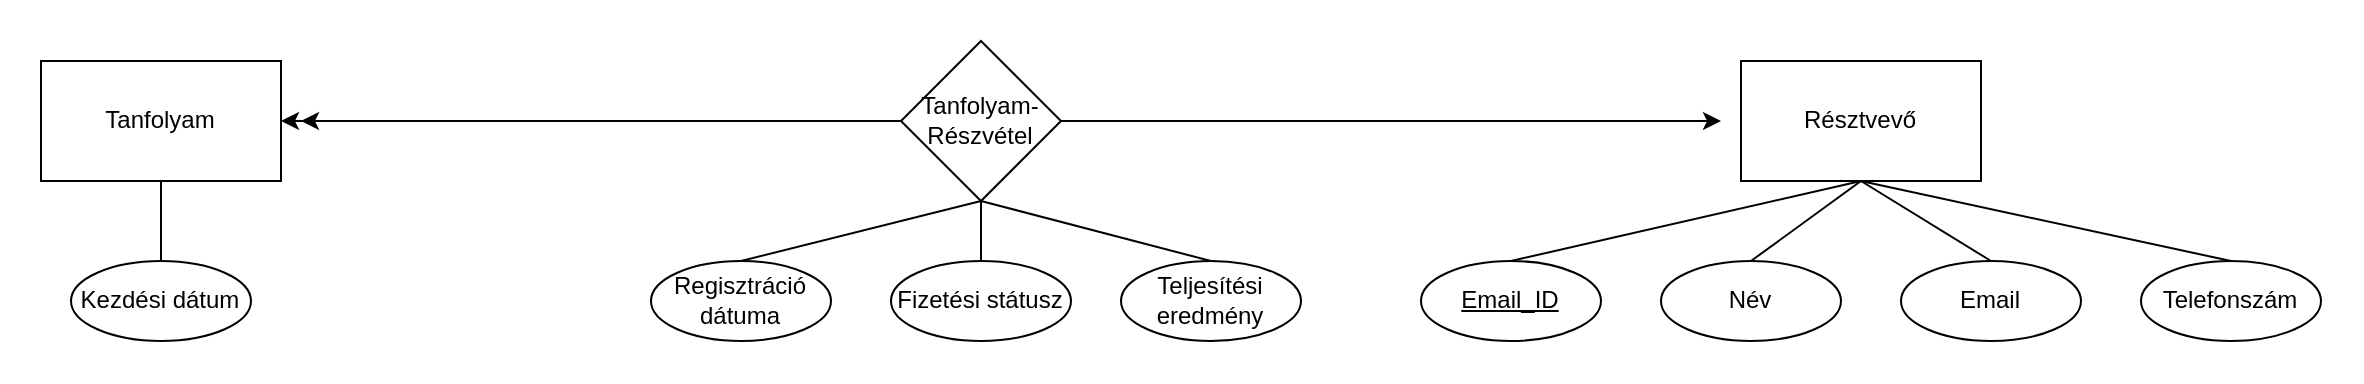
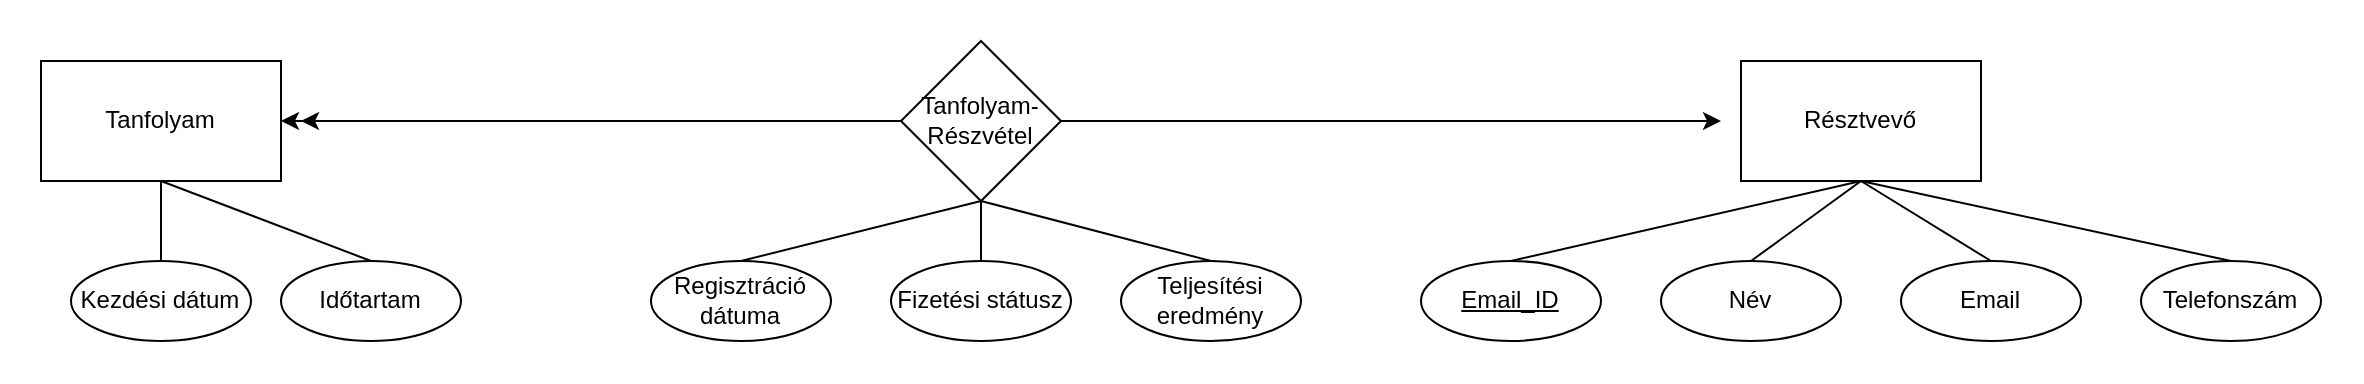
  <mxCell id="0" />
  <mxCell id="1" parent="0" />
  <mxCell id="2" value="Tanfolyam " style="rounded=0;whiteSpace=wrap;html=1;" vertex="1" parent="1"><mxGeometry x="20" y="30" width="120" height="60" as="geometry" /></mxCell>
  <mxCell id="3" value="Résztvevő " style="rounded=0;whiteSpace=wrap;html=1;" vertex="1" parent="1"><mxGeometry x="870" y="30" width="120" height="60" as="geometry" /></mxCell>
  <mxCell id="4" value="Kezdési dátum" style="ellipse;whiteSpace=wrap;html=1;" vertex="1" parent="1"><mxGeometry x="35" y="130" width="90" height="40" as="geometry" /></mxCell>
+ <mxCell id="5" value="Időtartam" style="ellipse;whiteSpace=wrap;html=1;" vertex="1" parent="1"><mxGeometry x="140" y="130" width="90" height="40" as="geometry" /></mxCell>
  <mxCell id="6" value="&lt;u&gt;Email_ID&lt;/u&gt;" style="ellipse;whiteSpace=wrap;html=1;" vertex="1" parent="1"><mxGeometry x="710" y="130" width="90" height="40" as="geometry" /></mxCell>
  <mxCell id="7" value="Név" style="ellipse;whiteSpace=wrap;html=1;" vertex="1" parent="1"><mxGeometry x="830" y="130" width="90" height="40" as="geometry" /></mxCell>
  <mxCell id="8" value="Email" style="ellipse;whiteSpace=wrap;html=1;" vertex="1" parent="1"><mxGeometry x="950" y="130" width="90" height="40" as="geometry" /></mxCell>
  <mxCell id="9" value="Telefonszám" style="ellipse;whiteSpace=wrap;html=1;" vertex="1" parent="1"><mxGeometry x="1070" y="130" width="90" height="40" as="geometry" /></mxCell>
  <mxCell id="10" value="" style="endArrow=none;html=1;rounded=0;entryX=0.5;entryY=1;entryDx=0;entryDy=0;exitX=0.5;exitY=0;exitDx=0;exitDy=0;" edge="1" parent="1" source="4" target="2"><mxGeometry width="50" height="50" relative="1" as="geometry"><mxPoint x="270" y="90" as="sourcePoint" /><mxPoint x="320" y="40" as="targetPoint" /></mxGeometry></mxCell>
+ <mxCell id="11" value="" style="endArrow=none;html=1;rounded=0;entryX=0.5;entryY=1;entryDx=0;entryDy=0;exitX=0.5;exitY=0;exitDx=0;exitDy=0;" edge="1" parent="1" source="5" target="2"><mxGeometry width="50" height="50" relative="1" as="geometry"><mxPoint x="270" y="90" as="sourcePoint" /><mxPoint x="320" y="40" as="targetPoint" /></mxGeometry></mxCell>
  <mxCell id="12" value="" style="endArrow=none;html=1;rounded=0;entryX=0.5;entryY=1;entryDx=0;entryDy=0;exitX=0.5;exitY=0;exitDx=0;exitDy=0;" edge="1" parent="1" source="6" target="3"><mxGeometry width="50" height="50" relative="1" as="geometry"><mxPoint x="270" y="90" as="sourcePoint" /><mxPoint x="320" y="40" as="targetPoint" /></mxGeometry></mxCell>
  <mxCell id="13" value="" style="endArrow=none;html=1;rounded=0;entryX=0.5;entryY=1;entryDx=0;entryDy=0;exitX=0.5;exitY=0;exitDx=0;exitDy=0;" edge="1" parent="1" source="7" target="3"><mxGeometry width="50" height="50" relative="1" as="geometry"><mxPoint x="270" y="90" as="sourcePoint" /><mxPoint x="320" y="40" as="targetPoint" /></mxGeometry></mxCell>
  <mxCell id="14" value="" style="endArrow=none;html=1;rounded=0;exitX=0.5;exitY=0;exitDx=0;exitDy=0;entryX=0.5;entryY=1;entryDx=0;entryDy=0;" edge="1" parent="1" source="8" target="3"><mxGeometry width="50" height="50" relative="1" as="geometry"><mxPoint x="270" y="90" as="sourcePoint" /><mxPoint x="320" y="40" as="targetPoint" /></mxGeometry></mxCell>
  <mxCell id="15" value="" style="endArrow=none;html=1;rounded=0;entryX=0.5;entryY=1;entryDx=0;entryDy=0;exitX=0.5;exitY=0;exitDx=0;exitDy=0;" edge="1" parent="1" source="9" target="3"><mxGeometry width="50" height="50" relative="1" as="geometry"><mxPoint x="270" y="90" as="sourcePoint" /><mxPoint x="320" y="40" as="targetPoint" /></mxGeometry></mxCell>
  <mxCell id="16" value="Tanfolyam-Részvétel" style="rhombus;whiteSpace=wrap;html=1;" vertex="1" parent="1"><mxGeometry x="450" y="20" width="80" height="80" as="geometry" /></mxCell>
  <mxCell id="17" value="" style="endArrow=classic;html=1;rounded=0;entryX=1;entryY=0.5;entryDx=0;entryDy=0;exitX=0;exitY=0.5;exitDx=0;exitDy=0;" edge="1" parent="1" source="16" target="2"><mxGeometry width="50" height="50" relative="1" as="geometry"><mxPoint x="270" y="90" as="sourcePoint" /><mxPoint x="320" y="40" as="targetPoint" /></mxGeometry></mxCell>
  <mxCell id="18" value="Regisztráció dátuma" style="ellipse;whiteSpace=wrap;html=1;" vertex="1" parent="1"><mxGeometry x="325" y="130" width="90" height="40" as="geometry" /></mxCell>
  <mxCell id="19" value="Fizetési státusz" style="ellipse;whiteSpace=wrap;html=1;" vertex="1" parent="1"><mxGeometry x="445" y="130" width="90" height="40" as="geometry" /></mxCell>
  <mxCell id="20" value="Teljesítési eredmény" style="ellipse;whiteSpace=wrap;html=1;" vertex="1" parent="1"><mxGeometry x="560" y="130" width="90" height="40" as="geometry" /></mxCell>
  <mxCell id="21" value="" style="endArrow=none;html=1;rounded=0;entryX=0.5;entryY=1;entryDx=0;entryDy=0;exitX=0.5;exitY=0;exitDx=0;exitDy=0;" edge="1" parent="1" source="18" target="16"><mxGeometry width="50" height="50" relative="1" as="geometry"><mxPoint x="460" y="120" as="sourcePoint" /><mxPoint x="510" y="70" as="targetPoint" /></mxGeometry></mxCell>
  <mxCell id="22" value="" style="endArrow=none;html=1;rounded=0;entryX=0.5;entryY=1;entryDx=0;entryDy=0;exitX=0.5;exitY=0;exitDx=0;exitDy=0;" edge="1" parent="1" source="19" target="16"><mxGeometry width="50" height="50" relative="1" as="geometry"><mxPoint x="460" y="120" as="sourcePoint" /><mxPoint x="510" y="70" as="targetPoint" /></mxGeometry></mxCell>
  <mxCell id="23" value="" style="endArrow=none;html=1;rounded=0;entryX=0.5;entryY=1;entryDx=0;entryDy=0;exitX=0.5;exitY=0;exitDx=0;exitDy=0;" edge="1" parent="1" source="20" target="16"><mxGeometry width="50" height="50" relative="1" as="geometry"><mxPoint x="460" y="120" as="sourcePoint" /><mxPoint x="570" y="100" as="targetPoint" /></mxGeometry></mxCell>
  <mxCell id="24" value="" style="endArrow=classic;html=1;rounded=0;exitX=0;exitY=0.5;exitDx=0;exitDy=0;" edge="1" parent="1" source="16"><mxGeometry width="50" height="50" relative="1" as="geometry"><mxPoint x="460" y="120" as="sourcePoint" /><mxPoint x="150" y="60" as="targetPoint" /></mxGeometry></mxCell>
  <mxCell id="25" value="" style="endArrow=classic;html=1;rounded=0;exitX=1;exitY=0.5;exitDx=0;exitDy=0;" edge="1" parent="1" source="16"><mxGeometry width="50" height="50" relative="1" as="geometry"><mxPoint x="460" y="120" as="sourcePoint" /><mxPoint x="860" y="60" as="targetPoint" /></mxGeometry></mxCell>
